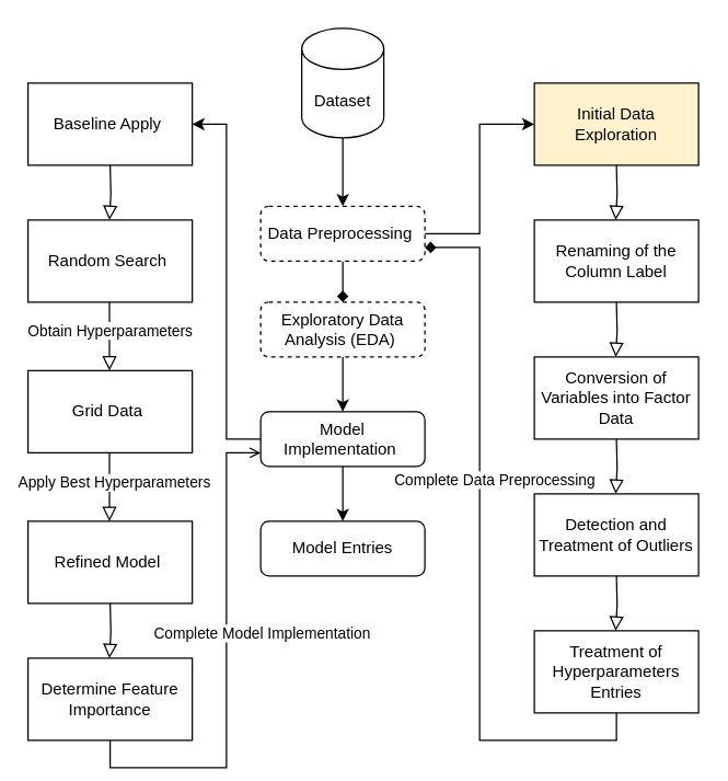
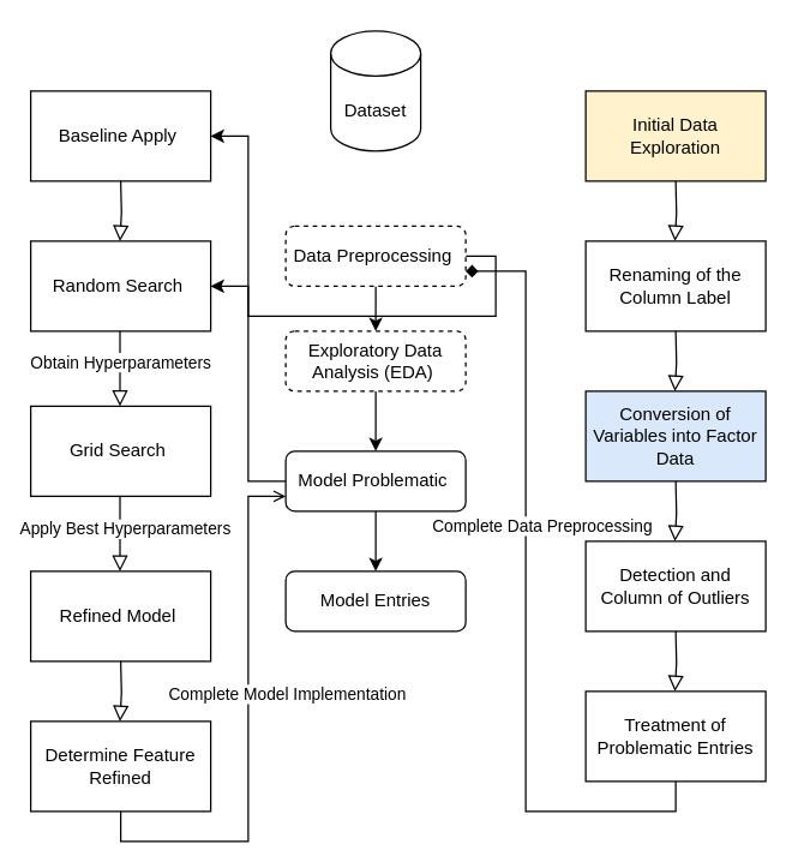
  <mxCell id="0" />
  <mxCell id="1" parent="0" />
- <mxCell id="2" style="edgeStyle=orthogonalEdgeStyle;rounded=0;orthogonalLoop=1;jettySize=auto;html=1;exitX=1;exitY=0.5;exitDx=0;exitDy=0;entryX=0;entryY=0.5;entryDx=0;entryDy=0;" edge="1" parent="1" source="4" target="26"><mxGeometry relative="1" as="geometry" /></mxCell>
- <mxCell id="3" style="edgeStyle=orthogonalEdgeStyle;rounded=0;orthogonalLoop=1;jettySize=auto;html=1;exitX=0.5;exitY=1;exitDx=0;exitDy=0;entryX=0.5;entryY=0;entryDx=0;entryDy=0;endArrow=diamond;" edge="1" parent="1" source="4" target="6"><mxGeometry relative="1" as="geometry" /></mxCell>
+ <mxCell id="2" style="edgeStyle=orthogonalEdgeStyle;rounded=0;orthogonalLoop=1;jettySize=auto;html=1;exitX=1;exitY=0.5;exitDx=0;exitDy=0;" edge="1" parent="1" source="4" target="13"><mxGeometry relative="1" as="geometry" /></mxCell>
+ <mxCell id="3" style="edgeStyle=orthogonalEdgeStyle;rounded=0;orthogonalLoop=1;jettySize=auto;html=1;exitX=0.5;exitY=1;exitDx=0;exitDy=0;entryX=0.5;entryY=0;entryDx=0;entryDy=0;" edge="1" parent="1" source="4" target="6"><mxGeometry relative="1" as="geometry" /></mxCell>
  <mxCell id="4" value="Data Preprocessing&amp;nbsp;" style="rounded=1;whiteSpace=wrap;html=1;fontSize=12;glass=0;strokeWidth=1;shadow=0;dashed=1;" parent="1" vertex="1"><mxGeometry x="190" y="150" width="120" height="40" as="geometry" /></mxCell>
  <mxCell id="5" style="edgeStyle=orthogonalEdgeStyle;rounded=0;orthogonalLoop=1;jettySize=auto;html=1;exitX=0.5;exitY=1;exitDx=0;exitDy=0;entryX=0.5;entryY=0;entryDx=0;entryDy=0;" edge="1" parent="1" source="6" target="11"><mxGeometry relative="1" as="geometry" /></mxCell>
  <mxCell id="6" value="Exploratory Data Analysis (EDA)&amp;nbsp;" style="rounded=1;whiteSpace=wrap;html=1;fontSize=12;glass=0;strokeWidth=1;shadow=0;dashed=1;" parent="1" vertex="1"><mxGeometry x="190" y="220" width="120" height="40" as="geometry" /></mxCell>
- <mxCell id="7" style="edgeStyle=orthogonalEdgeStyle;rounded=0;orthogonalLoop=1;jettySize=auto;html=1;exitX=0.5;exitY=1;exitDx=0;exitDy=0;exitPerimeter=0;" edge="1" parent="1" source="8" target="4"><mxGeometry relative="1" as="geometry" /></mxCell>
  <mxCell id="8" value="Dataset" style="shape=cylinder3;whiteSpace=wrap;html=1;boundedLbl=1;backgroundOutline=1;size=15;" vertex="1" parent="1"><mxGeometry x="220" y="20" width="60" height="80" as="geometry" /></mxCell>
  <mxCell id="9" style="edgeStyle=orthogonalEdgeStyle;rounded=0;orthogonalLoop=1;jettySize=auto;html=1;exitX=0.5;exitY=1;exitDx=0;exitDy=0;entryX=0.5;entryY=0;entryDx=0;entryDy=0;" edge="1" parent="1" source="11" target="23"><mxGeometry relative="1" as="geometry" /></mxCell>
  <mxCell id="10" style="edgeStyle=orthogonalEdgeStyle;rounded=0;orthogonalLoop=1;jettySize=auto;html=1;exitX=0;exitY=0.5;exitDx=0;exitDy=0;entryX=1;entryY=0.5;entryDx=0;entryDy=0;" edge="1" parent="1" source="11" target="12"><mxGeometry relative="1" as="geometry" /></mxCell>
- <mxCell id="11" value="Model Implementation&amp;nbsp;" style="rounded=1;whiteSpace=wrap;html=1;fontSize=12;glass=0;strokeWidth=1;shadow=0;" vertex="1" parent="1"><mxGeometry x="190" y="300" width="120" height="40" as="geometry" /></mxCell>
+ <mxCell id="11" value="Model Problematic&amp;nbsp;" style="rounded=1;whiteSpace=wrap;html=1;fontSize=12;glass=0;strokeWidth=1;shadow=0;" vertex="1" parent="1"><mxGeometry x="190" y="300" width="120" height="40" as="geometry" /></mxCell>
  <mxCell id="12" value="Baseline Apply&amp;nbsp;" style="rounded=0;whiteSpace=wrap;html=1;" vertex="1" parent="1"><mxGeometry x="20" y="60" width="120" height="60" as="geometry" /></mxCell>
  <mxCell id="13" value="Random Search&amp;nbsp;" style="rounded=0;whiteSpace=wrap;html=1;" vertex="1" parent="1"><mxGeometry x="20" y="160" width="120" height="60" as="geometry" /></mxCell>
- <mxCell id="14" value="Grid Data&amp;nbsp;" style="rounded=0;whiteSpace=wrap;html=1;" vertex="1" parent="1"><mxGeometry x="20" y="270" width="120" height="60" as="geometry" /></mxCell>
+ <mxCell id="14" value="Grid Search&amp;nbsp;" style="rounded=0;whiteSpace=wrap;html=1;" vertex="1" parent="1"><mxGeometry x="20" y="270" width="120" height="60" as="geometry" /></mxCell>
  <mxCell id="15" value="" style="rounded=0;html=1;jettySize=auto;orthogonalLoop=1;fontSize=11;endArrow=block;endFill=0;endSize=8;strokeWidth=1;shadow=0;labelBackgroundColor=none;edgeStyle=orthogonalEdgeStyle;" edge="1" parent="1"><mxGeometry relative="1" as="geometry"><mxPoint x="79.5" y="220" as="sourcePoint" /><mxPoint x="79.5" y="270" as="targetPoint" /></mxGeometry></mxCell>
  <mxCell id="16" value="Obtain Hyperparameters" style="edgeLabel;html=1;align=center;verticalAlign=middle;resizable=0;points=[];" vertex="1" connectable="0" parent="15"><mxGeometry x="-0.213" relative="1" as="geometry"><mxPoint as="offset" /></mxGeometry></mxCell>
  <mxCell id="17" value="Refined Model&amp;nbsp;" style="rounded=0;whiteSpace=wrap;html=1;" vertex="1" parent="1"><mxGeometry x="20" y="380" width="120" height="60" as="geometry" /></mxCell>
  <mxCell id="18" value="" style="rounded=0;html=1;jettySize=auto;orthogonalLoop=1;fontSize=11;endArrow=block;endFill=0;endSize=8;strokeWidth=1;shadow=0;labelBackgroundColor=none;edgeStyle=orthogonalEdgeStyle;" edge="1" parent="1"><mxGeometry relative="1" as="geometry"><mxPoint x="79.5" y="330" as="sourcePoint" /><mxPoint x="79.5" y="380" as="targetPoint" /></mxGeometry></mxCell>
  <mxCell id="19" value="Apply Best Hyperparameters" style="edgeLabel;html=1;align=center;verticalAlign=middle;resizable=0;points=[];" vertex="1" connectable="0" parent="18"><mxGeometry x="-0.173" y="3" relative="1" as="geometry"><mxPoint as="offset" /></mxGeometry></mxCell>
  <mxCell id="20" style="edgeStyle=orthogonalEdgeStyle;rounded=0;orthogonalLoop=1;jettySize=auto;html=1;exitX=0.5;exitY=1;exitDx=0;exitDy=0;entryX=0;entryY=0.75;entryDx=0;entryDy=0;endArrow=open;" edge="1" parent="1" source="22" target="11"><mxGeometry relative="1" as="geometry" /></mxCell>
  <mxCell id="21" value="Complete Model Implementation" style="edgeLabel;html=1;align=center;verticalAlign=middle;resizable=0;points=[];" vertex="1" connectable="0" parent="20"><mxGeometry x="0.147" y="2" relative="1" as="geometry"><mxPoint x="27" y="2" as="offset" /></mxGeometry></mxCell>
- <mxCell id="22" value="Determine Feature Importance" style="rounded=0;whiteSpace=wrap;html=1;" vertex="1" parent="1"><mxGeometry x="20" y="480" width="120" height="60" as="geometry" /></mxCell>
+ <mxCell id="22" value="Determine Feature Refined" style="rounded=0;whiteSpace=wrap;html=1;" vertex="1" parent="1"><mxGeometry x="20" y="480" width="120" height="60" as="geometry" /></mxCell>
  <mxCell id="23" value="Model Entries" style="rounded=1;whiteSpace=wrap;html=1;fontSize=12;glass=0;strokeWidth=1;shadow=0;" vertex="1" parent="1"><mxGeometry x="190" y="380" width="120" height="40" as="geometry" /></mxCell>
  <mxCell id="24" value="" style="rounded=0;html=1;jettySize=auto;orthogonalLoop=1;fontSize=11;endArrow=block;endFill=0;endSize=8;strokeWidth=1;shadow=0;labelBackgroundColor=none;edgeStyle=orthogonalEdgeStyle;" edge="1" parent="1"><mxGeometry relative="1" as="geometry"><mxPoint x="80" y="120" as="sourcePoint" /><mxPoint x="79.5" y="160" as="targetPoint" /></mxGeometry></mxCell>
  <mxCell id="25" value="" style="rounded=0;html=1;jettySize=auto;orthogonalLoop=1;fontSize=11;endArrow=block;endFill=0;endSize=8;strokeWidth=1;shadow=0;labelBackgroundColor=none;edgeStyle=orthogonalEdgeStyle;" edge="1" parent="1"><mxGeometry relative="1" as="geometry"><mxPoint x="80" y="440" as="sourcePoint" /><mxPoint x="79.5" y="480" as="targetPoint" /></mxGeometry></mxCell>
  <mxCell id="26" value="Initial Data Exploration" style="rounded=0;whiteSpace=wrap;html=1;fillColor=#fff2cc;" vertex="1" parent="1"><mxGeometry x="390" y="60" width="120" height="60" as="geometry" /></mxCell>
  <mxCell id="27" value="Renaming of the Column Label" style="rounded=0;whiteSpace=wrap;html=1;" vertex="1" parent="1"><mxGeometry x="390" y="160" width="120" height="60" as="geometry" /></mxCell>
  <mxCell id="28" value="" style="rounded=0;html=1;jettySize=auto;orthogonalLoop=1;fontSize=11;endArrow=block;endFill=0;endSize=8;strokeWidth=1;shadow=0;labelBackgroundColor=none;edgeStyle=orthogonalEdgeStyle;" edge="1" parent="1"><mxGeometry relative="1" as="geometry"><mxPoint x="450" y="120" as="sourcePoint" /><mxPoint x="449.5" y="160" as="targetPoint" /></mxGeometry></mxCell>
- <mxCell id="29" value="Conversion of Variables into Factor Data" style="rounded=0;whiteSpace=wrap;html=1;" vertex="1" parent="1"><mxGeometry x="390" y="260" width="120" height="60" as="geometry" /></mxCell>
+ <mxCell id="29" value="Conversion of Variables into Factor Data" style="rounded=0;whiteSpace=wrap;html=1;fillColor=#dae8fc;" vertex="1" parent="1"><mxGeometry x="390" y="260" width="120" height="60" as="geometry" /></mxCell>
  <mxCell id="30" value="" style="rounded=0;html=1;jettySize=auto;orthogonalLoop=1;fontSize=11;endArrow=block;endFill=0;endSize=8;strokeWidth=1;shadow=0;labelBackgroundColor=none;edgeStyle=orthogonalEdgeStyle;" edge="1" parent="1"><mxGeometry relative="1" as="geometry"><mxPoint x="450" y="220" as="sourcePoint" /><mxPoint x="449.5" y="260" as="targetPoint" /></mxGeometry></mxCell>
  <mxCell id="31" value="" style="rounded=0;html=1;jettySize=auto;orthogonalLoop=1;fontSize=11;endArrow=block;endFill=0;endSize=8;strokeWidth=1;shadow=0;labelBackgroundColor=none;edgeStyle=orthogonalEdgeStyle;" edge="1" parent="1"><mxGeometry relative="1" as="geometry"><mxPoint x="450" y="320" as="sourcePoint" /><mxPoint x="449.5" y="360" as="targetPoint" /></mxGeometry></mxCell>
- <mxCell id="32" value="Detection and Treatment of Outliers" style="rounded=0;whiteSpace=wrap;html=1;" vertex="1" parent="1"><mxGeometry x="390" y="360" width="120" height="60" as="geometry" /></mxCell>
+ <mxCell id="32" value="Detection and Column of Outliers" style="rounded=0;whiteSpace=wrap;html=1;" vertex="1" parent="1"><mxGeometry x="390" y="360" width="120" height="60" as="geometry" /></mxCell>
  <mxCell id="33" style="edgeStyle=orthogonalEdgeStyle;rounded=0;orthogonalLoop=1;jettySize=auto;html=1;exitX=0.5;exitY=1;exitDx=0;exitDy=0;entryX=1;entryY=0.75;entryDx=0;entryDy=0;endArrow=diamond;" edge="1" parent="1" source="35" target="4"><mxGeometry relative="1" as="geometry" /></mxCell>
  <mxCell id="34" value="Complete Data Preprocessing" style="edgeLabel;html=1;align=center;verticalAlign=middle;resizable=0;points=[];" vertex="1" connectable="0" parent="33"><mxGeometry x="0.198" y="1" relative="1" as="geometry"><mxPoint x="11" as="offset" /></mxGeometry></mxCell>
- <mxCell id="35" value="Treatment of Hyperparameters Entries" style="rounded=0;whiteSpace=wrap;html=1;" vertex="1" parent="1"><mxGeometry x="390" y="460" width="120" height="60" as="geometry" /></mxCell>
+ <mxCell id="35" value="Treatment of Problematic Entries" style="rounded=0;whiteSpace=wrap;html=1;" vertex="1" parent="1"><mxGeometry x="390" y="460" width="120" height="60" as="geometry" /></mxCell>
  <mxCell id="36" value="" style="rounded=0;html=1;jettySize=auto;orthogonalLoop=1;fontSize=11;endArrow=block;endFill=0;endSize=8;strokeWidth=1;shadow=0;labelBackgroundColor=none;edgeStyle=orthogonalEdgeStyle;" edge="1" parent="1"><mxGeometry relative="1" as="geometry"><mxPoint x="450" y="420" as="sourcePoint" /><mxPoint x="449.5" y="460" as="targetPoint" /></mxGeometry></mxCell>
